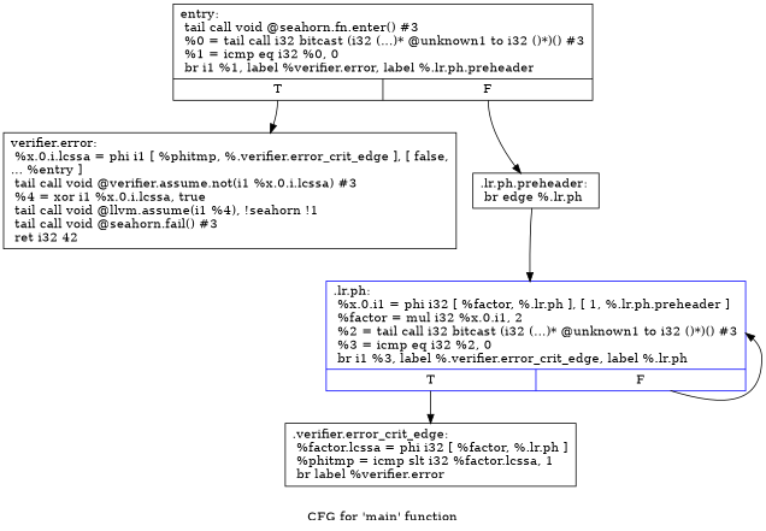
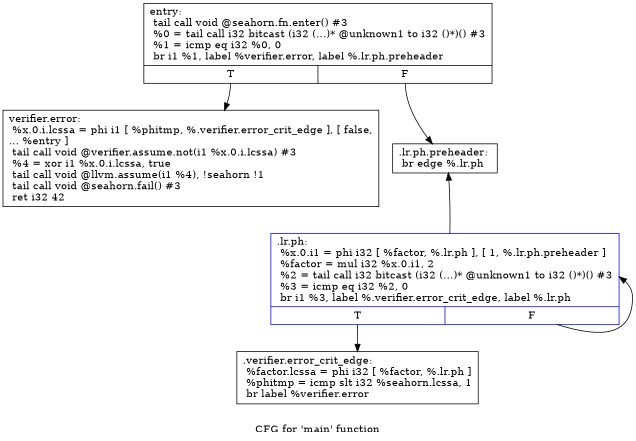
  digraph {
    label="CFG for 'main' function"
    node [shape=record]
    edge [tailport=s0]
    n1 [label="{entry:\l  tail call void @seahorn.fn.enter() #3\l  %0 = tail call i32 bitcast (i32 (...)* @unknown1 to i32 ()*)() #3\l  %1 = icmp eq i32 %0, 0\l  br i1 %1, label %verifier.error, label %.lr.ph.preheader\l|{<s0>T|<s1>F}}"]
    n2 [label="{verifier.error:                                   \l  %x.0.i.lcssa = phi i1 [ %phitmp, %.verifier.error_crit_edge ], [ false,\l... %entry ]\l  tail call void @verifier.assume.not(i1 %x.0.i.lcssa) #3\l  %4 = xor i1 %x.0.i.lcssa, true\l  tail call void @llvm.assume(i1 %4), !seahorn !1\l  tail call void @seahorn.fail() #3\l  ret i32 42\l}"]
    n3 [label="{.lr.ph.preheader:                                 \l  br edge %.lr.ph\l}"]
    n4 [color=blue label="{.lr.ph:                                           \l  %x.0.i1 = phi i32 [ %factor, %.lr.ph ], [ 1, %.lr.ph.preheader ]\l  %factor = mul i32 %x.0.i1, 2\l  %2 = tail call i32 bitcast (i32 (...)* @unknown1 to i32 ()*)() #3\l  %3 = icmp eq i32 %2, 0\l  br i1 %3, label %.verifier.error_crit_edge, label %.lr.ph\l|{<s0>T|<s1>F}}"]
-   n5 [label="{.verifier.error_crit_edge:                        \l  %factor.lcssa = phi i32 [ %factor, %.lr.ph ]\l  %phitmp = icmp slt i32 %factor.lcssa, 1\l  br label %verifier.error\l}"]
+   n5 [label="{.verifier.error_crit_edge:                        \l  %factor.lcssa = phi i32 [ %factor, %.lr.ph ]\l  %phitmp = icmp slt i32 %seahorn.lcssa, 1\l  br label %verifier.error\l}"]
    n1 -> n2
    n1 -> n3 [tailport=s1]
-   n3 -> n4 [tailport=""]
+   n4 -> n3 [tailport=""]
    n4 -> n4 [tailport=s1]
    n4 -> n5
  }
